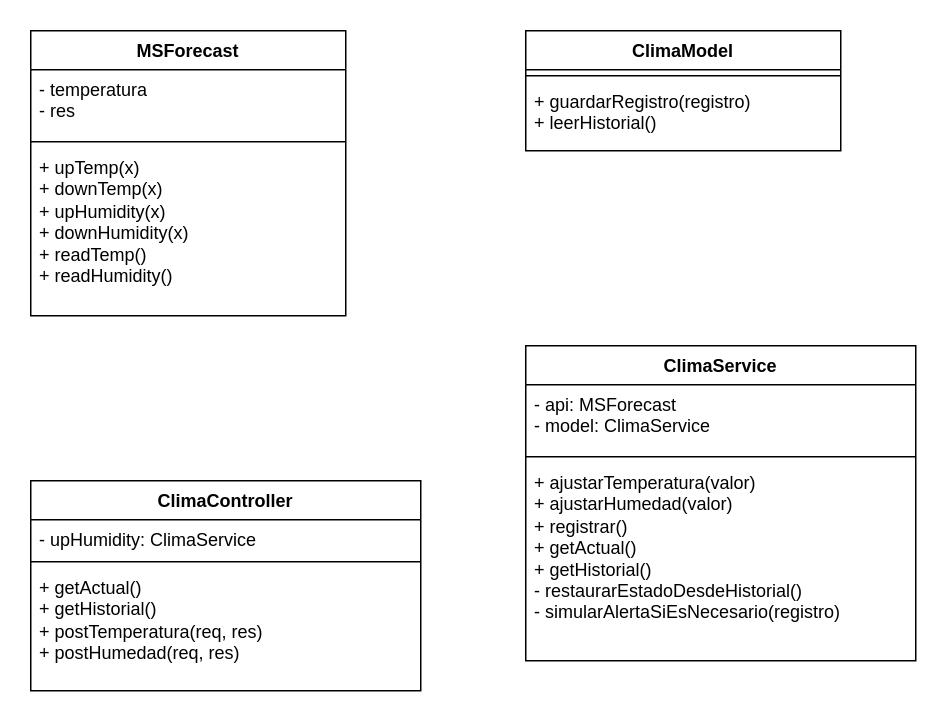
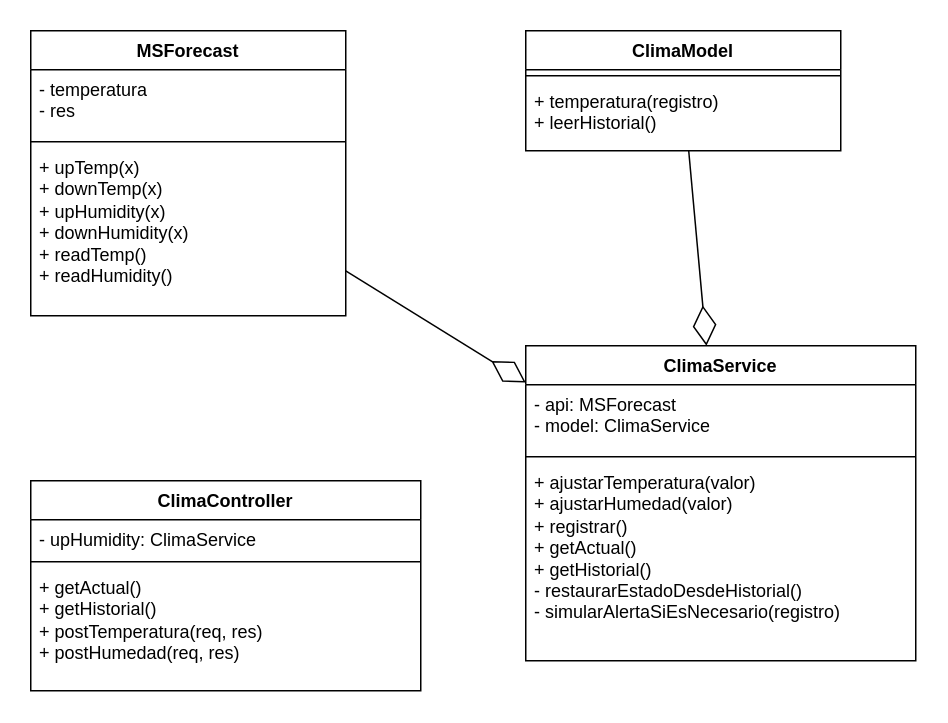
  <mxCell id="0" />
  <mxCell id="1" parent="0" />
  <mxCell id="2" value="MSForecast" style="swimlane;fontStyle=1;align=center;verticalAlign=top;childLayout=stackLayout;horizontal=1;startSize=26;horizontalStack=0;resizeParent=1;resizeParentMax=0;resizeLast=0;collapsible=1;marginBottom=0;whiteSpace=wrap;html=1;" vertex="1" parent="1"><mxGeometry x="20" y="20" width="210" height="190" as="geometry" /></mxCell>
  <mxCell id="3" value="- temperatura&lt;br&gt;- res" style="text;strokeColor=none;fillColor=none;align=left;verticalAlign=top;spacingLeft=4;spacingRight=4;overflow=hidden;rotatable=0;points=[[0,0.5],[1,0.5]];portConstraint=eastwest;whiteSpace=wrap;html=1;" vertex="1" parent="2"><mxGeometry y="26" width="210" height="44" as="geometry" /></mxCell>
  <mxCell id="4" value="" style="line;strokeWidth=1;fillColor=none;align=left;verticalAlign=middle;spacingTop=-1;spacingLeft=3;spacingRight=3;rotatable=0;labelPosition=right;points=[];portConstraint=eastwest;strokeColor=inherit;" vertex="1" parent="2"><mxGeometry y="70" width="210" height="8" as="geometry" /></mxCell>
  <mxCell id="5" value="+ upTemp(x)&lt;div&gt;+ downTemp(x)&lt;/div&gt;&lt;div&gt;+ upHumidity(x)&lt;/div&gt;&lt;div&gt;+ downHumidity(x)&lt;/div&gt;&lt;div&gt;+ readTemp()&lt;/div&gt;&lt;div&gt;+ readHumidity()&lt;/div&gt;" style="text;strokeColor=none;fillColor=none;align=left;verticalAlign=top;spacingLeft=4;spacingRight=4;overflow=hidden;rotatable=0;points=[[0,0.5],[1,0.5]];portConstraint=eastwest;whiteSpace=wrap;html=1;" vertex="1" parent="2"><mxGeometry y="78" width="210" height="112" as="geometry" /></mxCell>
  <mxCell id="6" value="ClimaModel" style="swimlane;fontStyle=1;align=center;verticalAlign=top;childLayout=stackLayout;horizontal=1;startSize=26;horizontalStack=0;resizeParent=1;resizeParentMax=0;resizeLast=0;collapsible=1;marginBottom=0;whiteSpace=wrap;html=1;" vertex="1" parent="1"><mxGeometry x="350" y="20" width="210" height="80" as="geometry" /></mxCell>
  <mxCell id="7" value="" style="line;strokeWidth=1;fillColor=none;align=left;verticalAlign=middle;spacingTop=-1;spacingLeft=3;spacingRight=3;rotatable=0;labelPosition=right;points=[];portConstraint=eastwest;strokeColor=inherit;" vertex="1" parent="6"><mxGeometry y="26" width="210" height="8" as="geometry" /></mxCell>
- <mxCell id="8" value="+ guardarRegistro(registro)&lt;div&gt;+ leerHistorial()&lt;/div&gt;&lt;div&gt;&lt;br&gt;&lt;/div&gt;" style="text;strokeColor=none;fillColor=none;align=left;verticalAlign=top;spacingLeft=4;spacingRight=4;overflow=hidden;rotatable=0;points=[[0,0.5],[1,0.5]];portConstraint=eastwest;whiteSpace=wrap;html=1;" vertex="1" parent="6"><mxGeometry y="34" width="210" height="46" as="geometry" /></mxCell>
+ <mxCell id="8" value="+ temperatura(registro)&lt;div&gt;+ leerHistorial()&lt;/div&gt;&lt;div&gt;&lt;br&gt;&lt;/div&gt;" style="text;strokeColor=none;fillColor=none;align=left;verticalAlign=top;spacingLeft=4;spacingRight=4;overflow=hidden;rotatable=0;points=[[0,0.5],[1,0.5]];portConstraint=eastwest;whiteSpace=wrap;html=1;" vertex="1" parent="6"><mxGeometry y="34" width="210" height="46" as="geometry" /></mxCell>
  <mxCell id="9" value="ClimaService" style="swimlane;fontStyle=1;align=center;verticalAlign=top;childLayout=stackLayout;horizontal=1;startSize=26;horizontalStack=0;resizeParent=1;resizeParentMax=0;resizeLast=0;collapsible=1;marginBottom=0;whiteSpace=wrap;html=1;" vertex="1" parent="1"><mxGeometry x="350" y="230" width="260" height="210" as="geometry" /></mxCell>
  <mxCell id="10" value="- api: MSForecast&#10;- model: ClimaService" style="text;strokeColor=none;fillColor=none;align=left;verticalAlign=top;spacingLeft=4;spacingRight=4;overflow=hidden;rotatable=0;points=[[0,0.5],[1,0.5]];portConstraint=eastwest;whiteSpace=wrap;html=1;" vertex="1" parent="9"><mxGeometry y="26" width="260" height="44" as="geometry" /></mxCell>
  <mxCell id="11" value="" style="line;strokeWidth=1;fillColor=none;align=left;verticalAlign=middle;spacingTop=-1;spacingLeft=3;spacingRight=3;rotatable=0;labelPosition=right;points=[];portConstraint=eastwest;strokeColor=inherit;" vertex="1" parent="9"><mxGeometry y="70" width="260" height="8" as="geometry" /></mxCell>
  <mxCell id="12" value="+ ajustarTemperatura(valor)&#10;+ ajustarHumedad(valor)&#10;+ registrar()&#10;+ getActual()&#10;+ getHistorial()&#10;- restaurarEstadoDesdeHistorial()&#10;- simularAlertaSiEsNecesario(registro)" style="text;strokeColor=none;fillColor=none;align=left;verticalAlign=top;spacingLeft=4;spacingRight=4;overflow=hidden;rotatable=0;points=[[0,0.5],[1,0.5]];portConstraint=eastwest;whiteSpace=wrap;html=1;" vertex="1" parent="9"><mxGeometry y="78" width="260" height="132" as="geometry" /></mxCell>
  <mxCell id="13" value="ClimaController" style="swimlane;fontStyle=1;align=center;verticalAlign=top;childLayout=stackLayout;horizontal=1;startSize=26;horizontalStack=0;resizeParent=1;resizeParentMax=0;resizeLast=0;collapsible=1;marginBottom=0;whiteSpace=wrap;html=1;" vertex="1" parent="1"><mxGeometry x="20" y="320" width="260" height="140" as="geometry" /></mxCell>
  <mxCell id="14" value="- upHumidity: ClimaService" style="text;strokeColor=none;fillColor=none;align=left;verticalAlign=top;spacingLeft=4;spacingRight=4;overflow=hidden;rotatable=0;points=[[0,0.5],[1,0.5]];portConstraint=eastwest;whiteSpace=wrap;html=1;" vertex="1" parent="13"><mxGeometry y="26" width="260" height="24" as="geometry" /></mxCell>
  <mxCell id="15" value="" style="line;strokeWidth=1;fillColor=none;align=left;verticalAlign=middle;spacingTop=-1;spacingLeft=3;spacingRight=3;rotatable=0;labelPosition=right;points=[];portConstraint=eastwest;strokeColor=inherit;" vertex="1" parent="13"><mxGeometry y="50" width="260" height="8" as="geometry" /></mxCell>
  <mxCell id="16" value="&lt;div&gt;+ getActual()&lt;/div&gt;&lt;div&gt;+ getHistorial()&lt;/div&gt;&lt;div&gt;+ postTemperatura(req, res)&lt;/div&gt;&lt;div&gt;+ postHumedad(req, res)&lt;/div&gt;" style="text;strokeColor=none;fillColor=none;align=left;verticalAlign=top;spacingLeft=4;spacingRight=4;overflow=hidden;rotatable=0;points=[[0,0.5],[1,0.5]];portConstraint=eastwest;whiteSpace=wrap;html=1;" vertex="1" parent="13"><mxGeometry y="58" width="260" height="82" as="geometry" /></mxCell>
+ <mxCell id="17" value="" style="endArrow=diamondThin;endFill=0;endSize=24;html=1;rounded=0;" edge="1" parent="1" source="2" target="9"><mxGeometry width="160" relative="1" as="geometry"><mxPoint x="314" y="391" as="sourcePoint" /><mxPoint x="384" y="380" as="targetPoint" /></mxGeometry></mxCell>
+ <mxCell id="18" value="" style="endArrow=diamondThin;endFill=0;endSize=24;html=1;rounded=0;" edge="1" parent="1" source="6" target="9"><mxGeometry width="160" relative="1" as="geometry"><mxPoint x="334" y="240" as="sourcePoint" /><mxPoint x="454" y="314" as="targetPoint" /></mxGeometry></mxCell>
